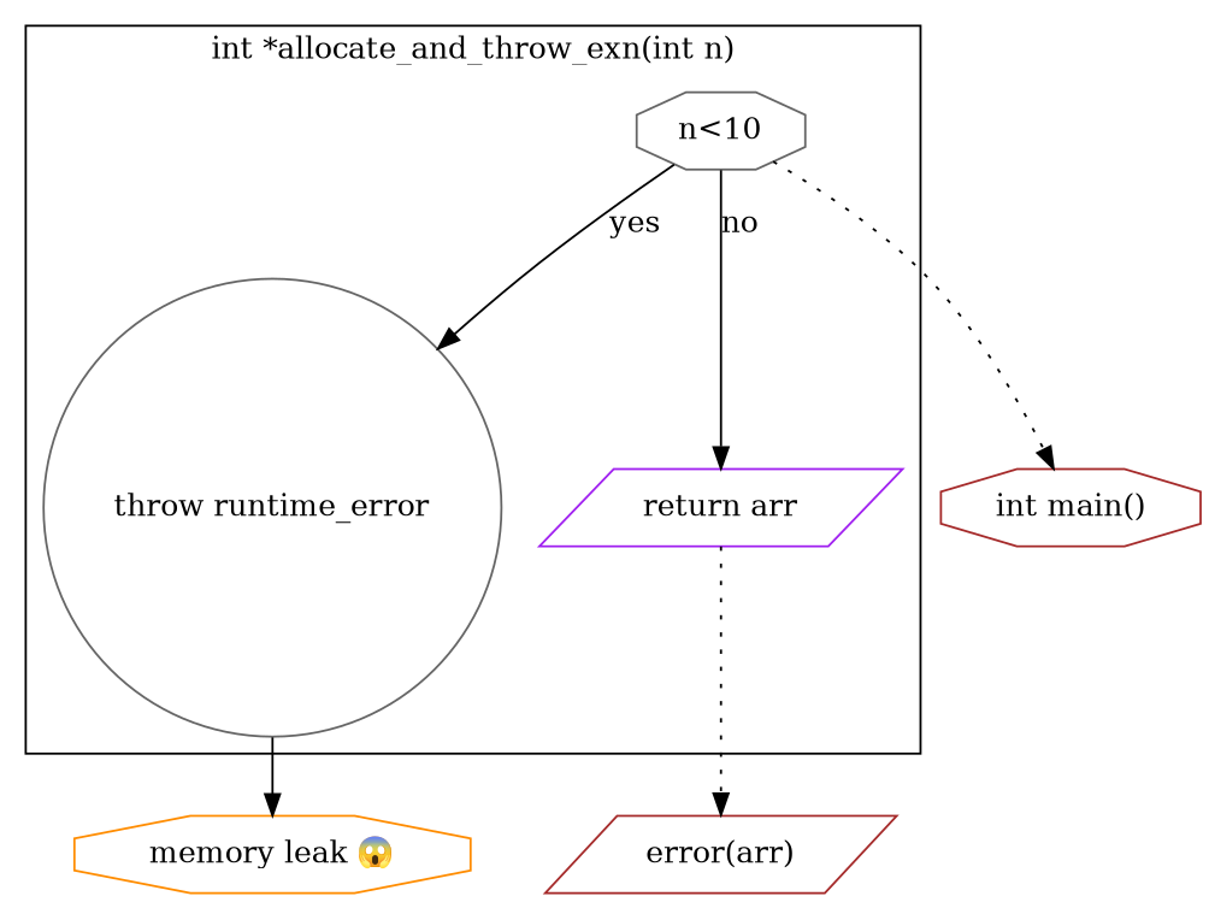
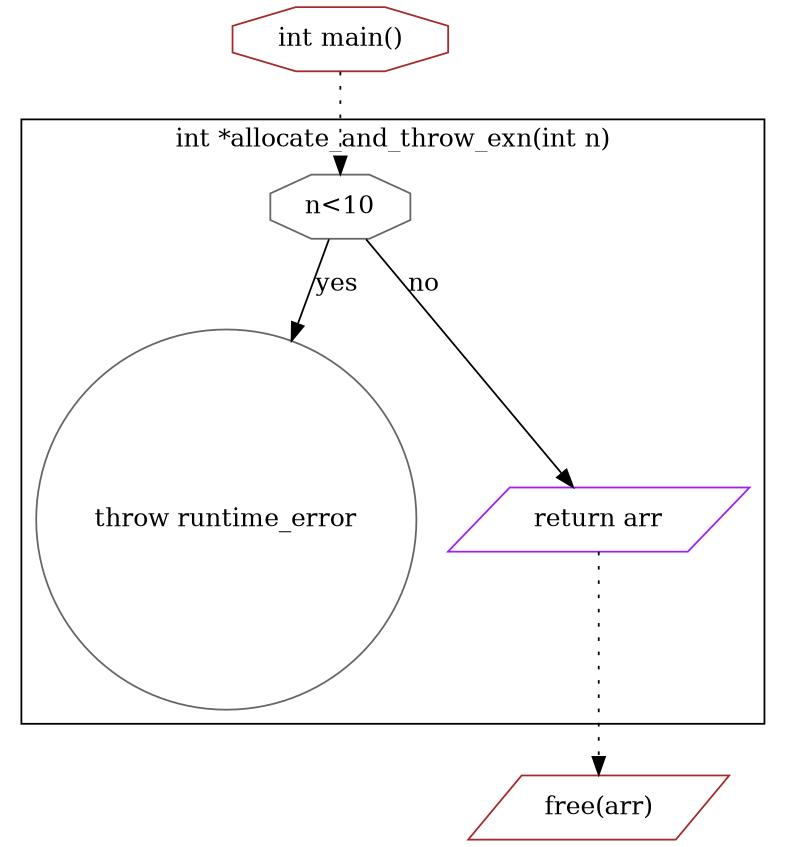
  digraph {
    node [color=gray40 shape=octagon]
    edge [style=solid]
    n1 [label="n<10"]
    n2 [label="throw runtime_error" shape=circle]
    n3 [color=purple label="return arr" shape=parallelogram]
-   n4 [color=darkorange label="memory leak 😱"]
-   n5 [color=brown label="error(arr)" shape=parallelogram]
+   n5 [color=brown label="free(arr)" shape=parallelogram]
    n6 [color=brown label="int main()"]
    subgraph cluster_1 {
      label="int *allocate_and_throw_exn(int n)"
      n1
      n2
      n3
    }
    n1 -> n2 [label=yes]
    n1 -> n3 [label=no]
-   n2 -> n4
    n3 -> n5 [style=dotted]
-   n1 -> n6 [style=dotted]
+   n6 -> n1 [style=dotted]
  }
